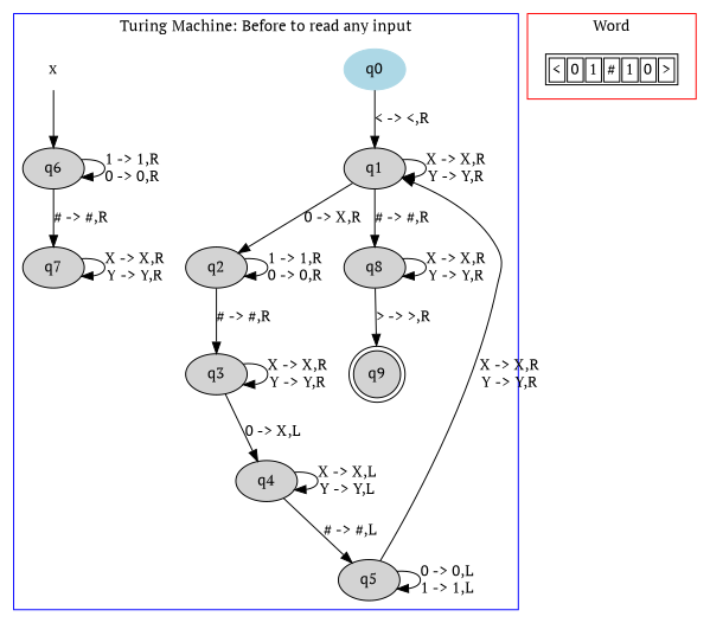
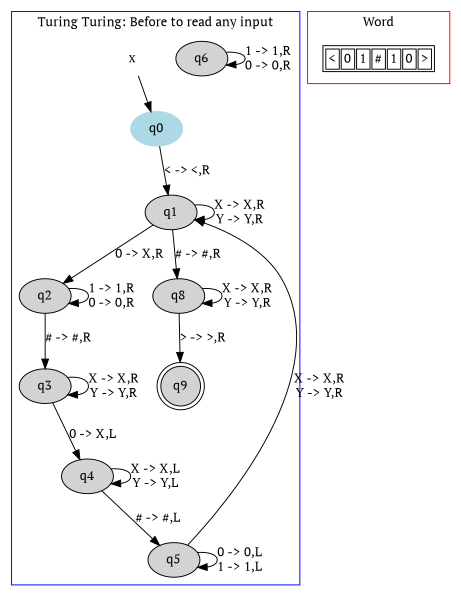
  digraph {
    fontname="PT Serif"
    node [fontname="PT Serif" style=filled]
    edge [fontname="PT Serif"]
    q0 [color=lightblue]
    q1
    q2
    q6
    q8
    q3
    q4
    q5
-   q7
    q9 [shape=doublecircle]
    x [color=white]
    n12 [label=<<TABLE> <TR> <TD><FONT>&lt;</FONT></TD> <TD><FONT>0</FONT></TD> <TD><FONT>1</FONT></TD> <TD><FONT>#</FONT></TD> <TD><FONT>1</FONT></TD> <TD><FONT>0</FONT></TD> <TD><FONT>&gt;</FONT></TD> </TR> </TABLE>> shape=plaintext style=""]
    subgraph cluster_1 {
      color=blue
-     label="Turing Machine: Before to read any input"
+     label="Turing Turing: Before to read any input"
      q0
      q1
      q2
      q6
      q8
      q3
      q4
      q5
-     q7
      q9
      x
    }
    subgraph cluster_2 {
      color=red
      label=Word
      n12
    }
    q0 -> q1 [label="< -> <,R"]
    q1 -> q1 [label="X -> X,R\nY -> Y,R"]
    q1 -> q2 [label="0 -> X,R"]
    q1 -> q8 [label="# -> #,R"]
    q2 -> q2 [label="1 -> 1,R\n0 -> 0,R"]
    q2 -> q3 [label="# -> #,R"]
    q6 -> q6 [label="1 -> 1,R\n0 -> 0,R"]
-   q6 -> q7 [label="# -> #,R"]
    q8 -> q8 [label="X -> X,R\nY -> Y,R"]
    q8 -> q9 [label="> -> >,R"]
    q3 -> q3 [label="X -> X,R\nY -> Y,R"]
    q3 -> q4 [label="0 -> X,L"]
    q4 -> q4 [label="X -> X,L\nY -> Y,L"]
    q4 -> q5 [label="# -> #,L"]
    q5 -> q1 [label="X -> X,R\nY -> Y,R"]
    q5 -> q5 [label="0 -> 0,L\n1 -> 1,L"]
-   q7 -> q7 [label="X -> X,R\nY -> Y,R"]
-   x -> q6
+   x -> q0
  }
